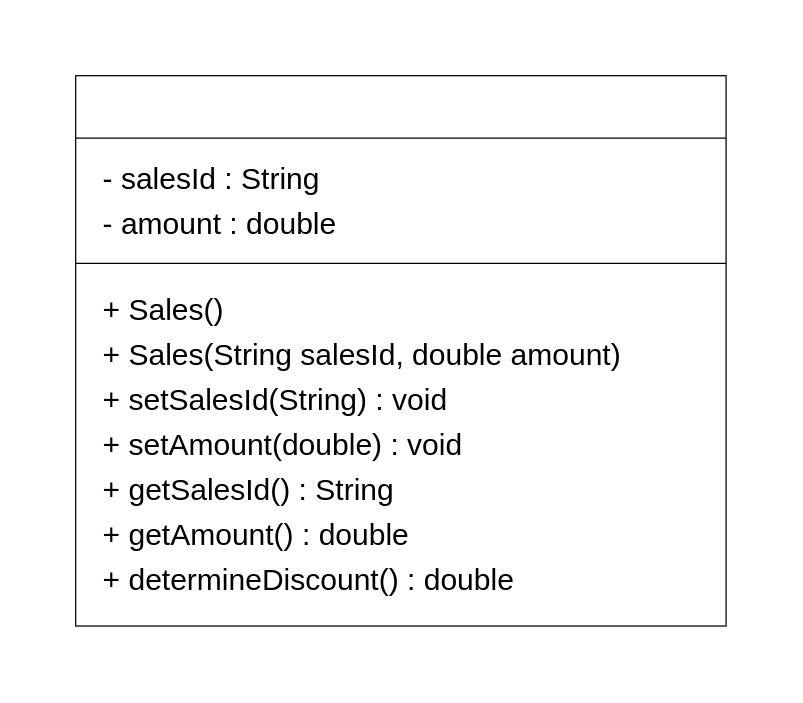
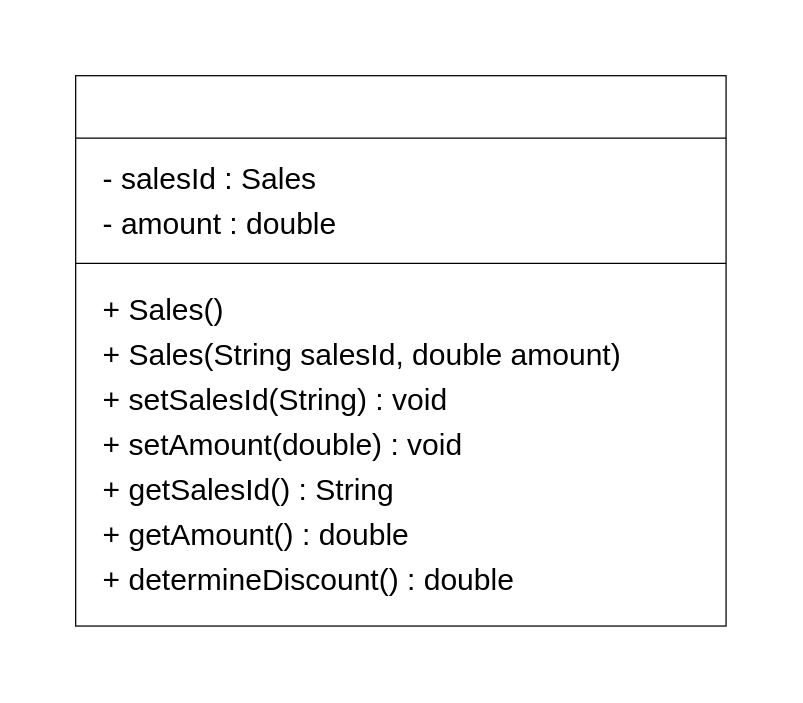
  <mxCell id="0" />
  <mxCell id="1" parent="0" />
  <mxCell id="2" value="" style="rounded=0;whiteSpace=wrap;html=1;fontSize=24;strokeColor=none;" parent="1" vertex="1"><mxGeometry x="20" y="20" width="600" height="520" as="geometry" /></mxCell>
  <mxCell id="3" value="" style="rounded=0;whiteSpace=wrap;html=1;" parent="1" vertex="1"><mxGeometry x="60" y="60" width="520" height="440" as="geometry" /></mxCell>
  <mxCell id="4" value="" style="endArrow=none;html=1;rounded=0;" parent="1" edge="1"><mxGeometry width="50" height="50" relative="1" as="geometry"><mxPoint x="60" y="110" as="sourcePoint" /><mxPoint x="580" y="110" as="targetPoint" /></mxGeometry></mxCell>
- <mxCell id="5" value="&lt;p style=&quot;line-height: 1.5;&quot;&gt;- salesId : String&lt;br&gt;- amount : double&lt;/p&gt;" style="text;html=1;resizable=0;autosize=1;align=left;verticalAlign=middle;points=[];fillColor=none;strokeColor=none;rounded=0;fontSize=24;" parent="1" vertex="1"><mxGeometry x="80" y="95" width="200" height="130" as="geometry" /></mxCell>
+ <mxCell id="5" value="&lt;p style=&quot;line-height: 1.5;&quot;&gt;- salesId : Sales&lt;br&gt;- amount : double&lt;/p&gt;" style="text;html=1;resizable=0;autosize=1;align=left;verticalAlign=middle;points=[];fillColor=none;strokeColor=none;rounded=0;fontSize=24;" parent="1" vertex="1"><mxGeometry x="80" y="95" width="200" height="130" as="geometry" /></mxCell>
  <mxCell id="6" value="" style="endArrow=none;html=1;rounded=0;" parent="1" edge="1"><mxGeometry width="50" height="50" relative="1" as="geometry"><mxPoint x="60" y="210" as="sourcePoint" /><mxPoint x="580" y="210" as="targetPoint" /></mxGeometry></mxCell>
  <mxCell id="7" value="&lt;p style=&quot;line-height: 1.5;&quot;&gt;+ Sales()&lt;br&gt;+ Sales(String salesId, double amount)&lt;br&gt;+ setSalesId(String) : void&lt;br&gt;+ setAmount(double) : void&lt;br&gt;+ getSalesId() : String&lt;br&gt;+ getAmount() : double&lt;br&gt;+ determineDiscount() : double&lt;br&gt;&lt;/p&gt;" style="text;html=1;resizable=0;autosize=1;align=left;verticalAlign=middle;points=[];fillColor=none;strokeColor=none;rounded=0;fontSize=24;" parent="1" vertex="1"><mxGeometry x="80" y="200" width="430" height="310" as="geometry" /></mxCell>
